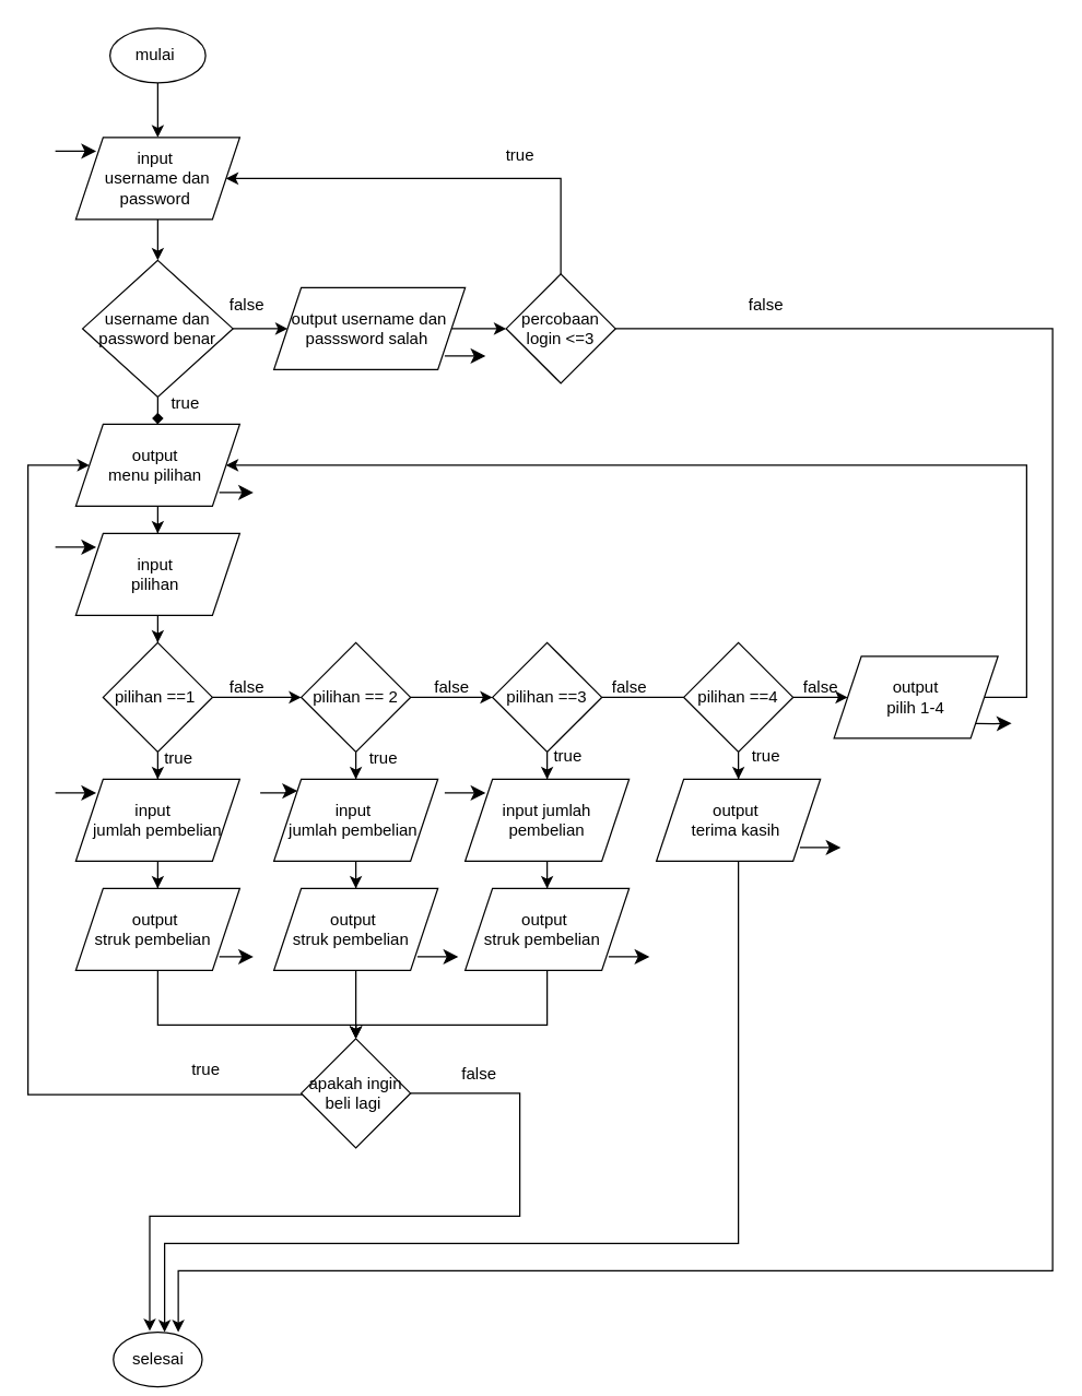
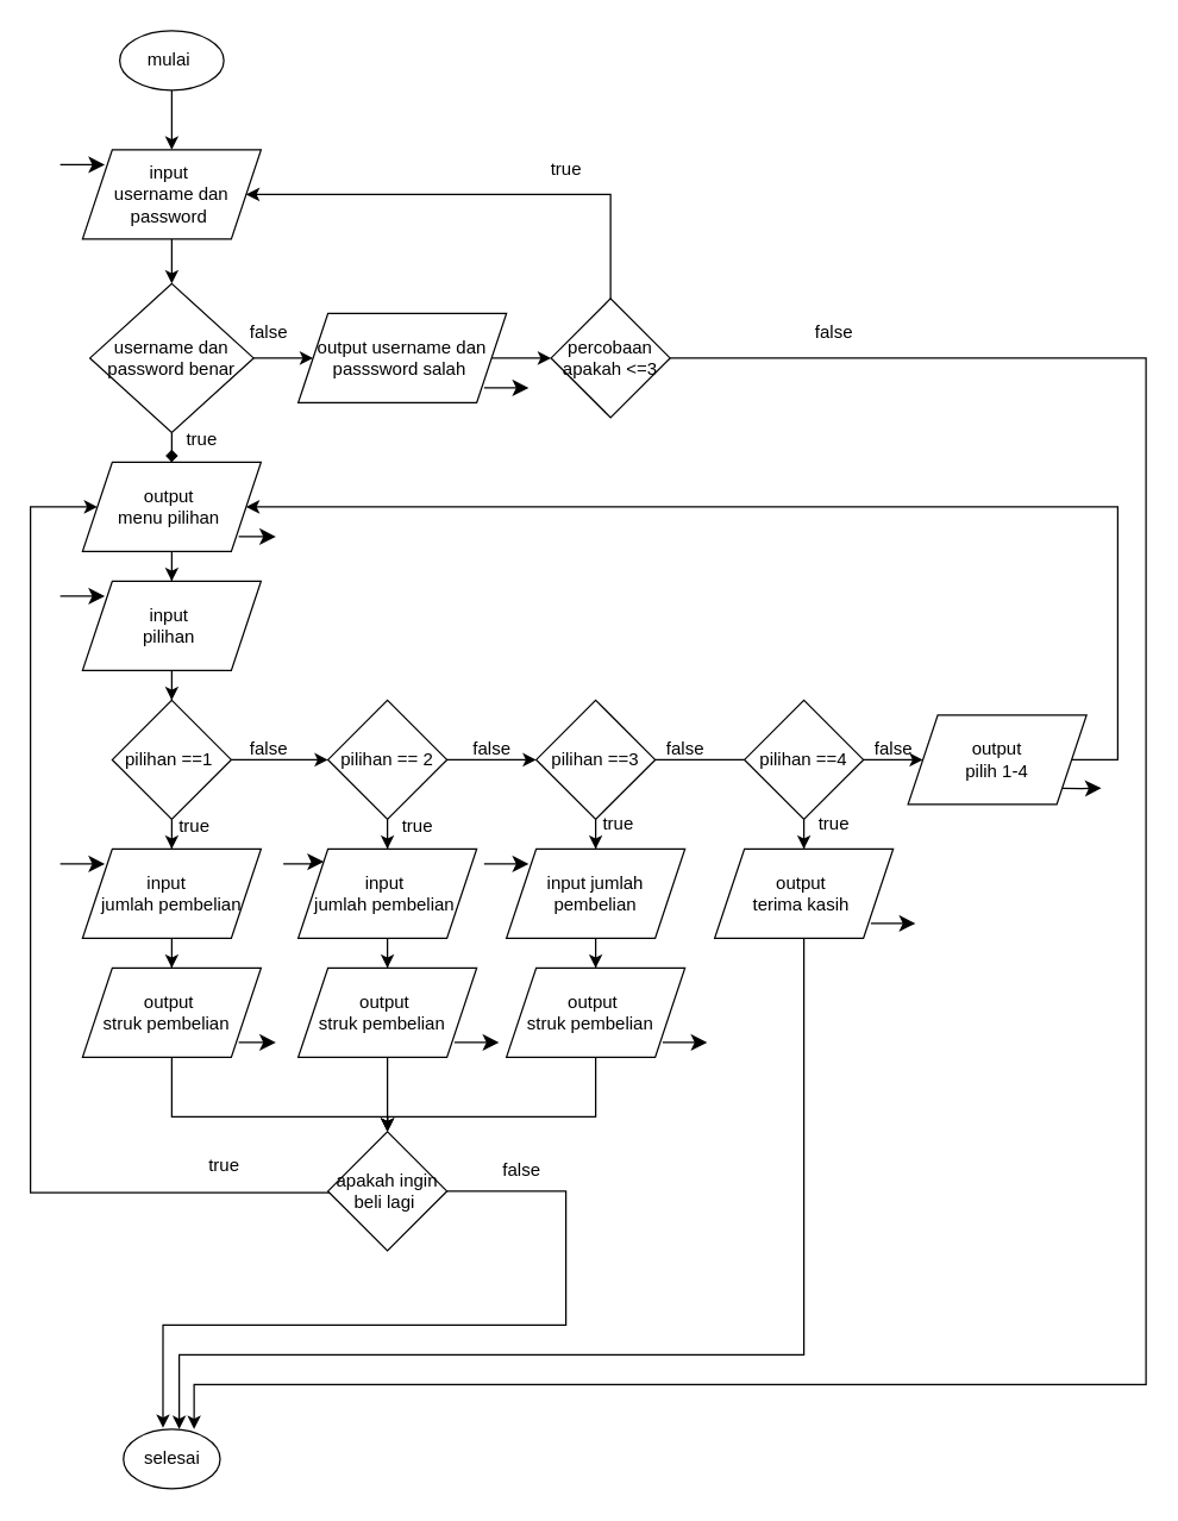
  <mxCell id="0" />
  <mxCell id="1" parent="0" />
  <mxCell id="2" value="" style="edgeStyle=orthogonalEdgeStyle;rounded=0;orthogonalLoop=1;jettySize=auto;html=1;" edge="1" parent="1" source="3" target="5"><mxGeometry relative="1" as="geometry" /></mxCell>
  <mxCell id="3" value="mulai&amp;nbsp;" style="ellipse;whiteSpace=wrap;html=1;" vertex="1" parent="1"><mxGeometry x="80" y="20" width="70" height="40" as="geometry" /></mxCell>
  <mxCell id="4" value="" style="edgeStyle=orthogonalEdgeStyle;rounded=0;orthogonalLoop=1;jettySize=auto;html=1;" edge="1" parent="1" source="5" target="8"><mxGeometry relative="1" as="geometry" /></mxCell>
  <mxCell id="5" value="input&amp;nbsp;&lt;div&gt;username dan password&amp;nbsp;&lt;/div&gt;" style="shape=parallelogram;perimeter=parallelogramPerimeter;whiteSpace=wrap;html=1;fixedSize=1;" vertex="1" parent="1"><mxGeometry x="55" y="100" width="120" height="60" as="geometry" /></mxCell>
  <mxCell id="6" value="" style="edgeStyle=orthogonalEdgeStyle;rounded=0;orthogonalLoop=1;jettySize=auto;html=1;" edge="1" parent="1" source="8" target="10"><mxGeometry relative="1" as="geometry" /></mxCell>
  <mxCell id="7" value="" style="edgeStyle=orthogonalEdgeStyle;rounded=0;orthogonalLoop=1;jettySize=auto;html=1;endArrow=diamond;" edge="1" parent="1" source="8" target="15"><mxGeometry relative="1" as="geometry" /></mxCell>
  <mxCell id="8" value="username dan password benar" style="rhombus;whiteSpace=wrap;html=1;" vertex="1" parent="1"><mxGeometry x="60" y="190" width="110" height="100" as="geometry" /></mxCell>
  <mxCell id="9" value="" style="edgeStyle=orthogonalEdgeStyle;rounded=0;orthogonalLoop=1;jettySize=auto;html=1;" edge="1" parent="1" source="10" target="13"><mxGeometry relative="1" as="geometry" /></mxCell>
  <mxCell id="10" value="output username dan passsword salah&amp;nbsp;" style="shape=parallelogram;perimeter=parallelogramPerimeter;whiteSpace=wrap;html=1;fixedSize=1;" vertex="1" parent="1"><mxGeometry x="200" y="210" width="140" height="60" as="geometry" /></mxCell>
  <mxCell id="11" style="edgeStyle=orthogonalEdgeStyle;rounded=0;orthogonalLoop=1;jettySize=auto;html=1;entryX=0.731;entryY=0;entryDx=0;entryDy=0;entryPerimeter=0;exitX=1;exitY=0.5;exitDx=0;exitDy=0;" edge="1" parent="1" source="13" target="43"><mxGeometry relative="1" as="geometry"><mxPoint x="130" y="950" as="targetPoint" /><mxPoint x="450" y="220" as="sourcePoint" /><Array as="points"><mxPoint x="770" y="240" /><mxPoint x="770" y="930" /><mxPoint x="130" y="930" /></Array></mxGeometry></mxCell>
  <mxCell id="12" style="edgeStyle=orthogonalEdgeStyle;rounded=0;orthogonalLoop=1;jettySize=auto;html=1;entryX=1;entryY=0.5;entryDx=0;entryDy=0;" edge="1" parent="1" source="13" target="5"><mxGeometry relative="1" as="geometry"><mxPoint x="410" y="130" as="targetPoint" /><Array as="points"><mxPoint x="410" y="130" /></Array></mxGeometry></mxCell>
- <mxCell id="13" value="percobaan login &amp;lt;=3" style="rhombus;whiteSpace=wrap;html=1;" vertex="1" parent="1"><mxGeometry x="370" y="200" width="80" height="80" as="geometry" /></mxCell>
+ <mxCell id="13" value="percobaan apakah &amp;lt;=3" style="rhombus;whiteSpace=wrap;html=1;" vertex="1" parent="1"><mxGeometry x="370" y="200" width="80" height="80" as="geometry" /></mxCell>
  <mxCell id="14" value="" style="edgeStyle=orthogonalEdgeStyle;rounded=0;orthogonalLoop=1;jettySize=auto;html=1;" edge="1" parent="1" source="15" target="17"><mxGeometry relative="1" as="geometry" /></mxCell>
  <mxCell id="15" value="output&amp;nbsp;&lt;div&gt;menu pilihan&amp;nbsp;&lt;/div&gt;" style="shape=parallelogram;perimeter=parallelogramPerimeter;whiteSpace=wrap;html=1;fixedSize=1;" vertex="1" parent="1"><mxGeometry x="55" y="310" width="120" height="60" as="geometry" /></mxCell>
  <mxCell id="16" value="" style="edgeStyle=orthogonalEdgeStyle;rounded=0;orthogonalLoop=1;jettySize=auto;html=1;" edge="1" parent="1" source="17" target="20"><mxGeometry relative="1" as="geometry" /></mxCell>
  <mxCell id="17" value="input&amp;nbsp;&lt;div&gt;pilihan&amp;nbsp;&lt;/div&gt;" style="shape=parallelogram;perimeter=parallelogramPerimeter;whiteSpace=wrap;html=1;fixedSize=1;" vertex="1" parent="1"><mxGeometry x="55" y="390" width="120" height="60" as="geometry" /></mxCell>
  <mxCell id="18" value="" style="edgeStyle=orthogonalEdgeStyle;rounded=0;orthogonalLoop=1;jettySize=auto;html=1;" edge="1" parent="1" source="20" target="22"><mxGeometry relative="1" as="geometry" /></mxCell>
  <mxCell id="19" value="" style="edgeStyle=orthogonalEdgeStyle;rounded=0;orthogonalLoop=1;jettySize=auto;html=1;" edge="1" parent="1" source="20" target="25"><mxGeometry relative="1" as="geometry" /></mxCell>
  <mxCell id="20" value="pilihan ==1&amp;nbsp;" style="rhombus;whiteSpace=wrap;html=1;" vertex="1" parent="1"><mxGeometry x="75" y="470" width="80" height="80" as="geometry" /></mxCell>
  <mxCell id="21" value="" style="edgeStyle=orthogonalEdgeStyle;rounded=0;orthogonalLoop=1;jettySize=auto;html=1;" edge="1" parent="1" source="22" target="57"><mxGeometry relative="1" as="geometry" /></mxCell>
  <mxCell id="22" value="input&amp;nbsp;&amp;nbsp;&lt;div&gt;jumlah pembelian&lt;/div&gt;" style="shape=parallelogram;perimeter=parallelogramPerimeter;whiteSpace=wrap;html=1;fixedSize=1;" vertex="1" parent="1"><mxGeometry x="55" y="570" width="120" height="60" as="geometry" /></mxCell>
  <mxCell id="23" value="" style="edgeStyle=orthogonalEdgeStyle;rounded=0;orthogonalLoop=1;jettySize=auto;html=1;" edge="1" parent="1" source="25" target="27"><mxGeometry relative="1" as="geometry" /></mxCell>
  <mxCell id="24" value="" style="edgeStyle=orthogonalEdgeStyle;rounded=0;orthogonalLoop=1;jettySize=auto;html=1;" edge="1" parent="1" source="25" target="30"><mxGeometry relative="1" as="geometry" /></mxCell>
  <mxCell id="25" value="pilihan == 2" style="rhombus;whiteSpace=wrap;html=1;" vertex="1" parent="1"><mxGeometry x="220" y="470" width="80" height="80" as="geometry" /></mxCell>
  <mxCell id="26" value="" style="edgeStyle=orthogonalEdgeStyle;rounded=0;orthogonalLoop=1;jettySize=auto;html=1;" edge="1" parent="1" source="27" target="59"><mxGeometry relative="1" as="geometry" /></mxCell>
  <mxCell id="27" value="input&amp;nbsp;&lt;div&gt;jumlah pembelian&amp;nbsp;&lt;/div&gt;" style="shape=parallelogram;perimeter=parallelogramPerimeter;whiteSpace=wrap;html=1;fixedSize=1;" vertex="1" parent="1"><mxGeometry x="200" y="570" width="120" height="60" as="geometry" /></mxCell>
  <mxCell id="28" value="" style="edgeStyle=orthogonalEdgeStyle;rounded=0;orthogonalLoop=1;jettySize=auto;html=1;" edge="1" parent="1" source="30" target="32"><mxGeometry relative="1" as="geometry" /></mxCell>
  <mxCell id="29" value="" style="edgeStyle=orthogonalEdgeStyle;rounded=0;orthogonalLoop=1;jettySize=auto;html=1;endArrow=none;" edge="1" parent="1" source="30" target="35"><mxGeometry relative="1" as="geometry" /></mxCell>
  <mxCell id="30" value="pilihan ==3" style="rhombus;whiteSpace=wrap;html=1;" vertex="1" parent="1"><mxGeometry x="360" y="470" width="80" height="80" as="geometry" /></mxCell>
  <mxCell id="31" value="" style="edgeStyle=orthogonalEdgeStyle;rounded=0;orthogonalLoop=1;jettySize=auto;html=1;" edge="1" parent="1" source="32" target="61"><mxGeometry relative="1" as="geometry" /></mxCell>
  <mxCell id="32" value="input jumlah pembelian" style="shape=parallelogram;perimeter=parallelogramPerimeter;whiteSpace=wrap;html=1;fixedSize=1;" vertex="1" parent="1"><mxGeometry x="340" y="570" width="120" height="60" as="geometry" /></mxCell>
  <mxCell id="33" value="" style="edgeStyle=orthogonalEdgeStyle;rounded=0;orthogonalLoop=1;jettySize=auto;html=1;" edge="1" parent="1" source="35" target="37"><mxGeometry relative="1" as="geometry" /></mxCell>
  <mxCell id="34" value="" style="edgeStyle=orthogonalEdgeStyle;rounded=0;orthogonalLoop=1;jettySize=auto;html=1;" edge="1" parent="1" source="35" target="39"><mxGeometry relative="1" as="geometry" /></mxCell>
  <mxCell id="35" value="pilihan ==4" style="rhombus;whiteSpace=wrap;html=1;" vertex="1" parent="1"><mxGeometry x="500" y="470" width="80" height="80" as="geometry" /></mxCell>
  <mxCell id="36" style="edgeStyle=orthogonalEdgeStyle;rounded=0;orthogonalLoop=1;jettySize=auto;html=1;entryX=0.577;entryY=0;entryDx=0;entryDy=0;entryPerimeter=0;" edge="1" parent="1" source="37" target="43"><mxGeometry relative="1" as="geometry"><mxPoint x="120" y="950" as="targetPoint" /><Array as="points"><mxPoint x="540" y="910" /><mxPoint x="120" y="910" /></Array></mxGeometry></mxCell>
  <mxCell id="37" value="output&amp;nbsp;&lt;div&gt;terima kasih&amp;nbsp;&lt;/div&gt;" style="shape=parallelogram;perimeter=parallelogramPerimeter;whiteSpace=wrap;html=1;fixedSize=1;" vertex="1" parent="1"><mxGeometry x="480" y="570" width="120" height="60" as="geometry" /></mxCell>
  <mxCell id="38" style="edgeStyle=orthogonalEdgeStyle;rounded=0;orthogonalLoop=1;jettySize=auto;html=1;entryX=1;entryY=0.5;entryDx=0;entryDy=0;" edge="1" parent="1" source="39" target="15"><mxGeometry relative="1" as="geometry"><mxPoint x="750" y="360" as="targetPoint" /><Array as="points"><mxPoint x="751" y="510" /><mxPoint x="751" y="340" /></Array></mxGeometry></mxCell>
  <mxCell id="39" value="output&lt;div&gt;pilih 1-4&lt;/div&gt;" style="shape=parallelogram;perimeter=parallelogramPerimeter;whiteSpace=wrap;html=1;fixedSize=1;" vertex="1" parent="1"><mxGeometry x="610" y="480" width="120" height="60" as="geometry" /></mxCell>
  <mxCell id="40" style="edgeStyle=orthogonalEdgeStyle;rounded=0;orthogonalLoop=1;jettySize=auto;html=1;entryX=0;entryY=0.5;entryDx=0;entryDy=0;" edge="1" parent="1" source="42" target="15"><mxGeometry relative="1" as="geometry"><mxPoint x="20" y="333" as="targetPoint" /><Array as="points"><mxPoint x="20" y="801" /><mxPoint x="20" y="340" /></Array></mxGeometry></mxCell>
  <mxCell id="41" style="edgeStyle=orthogonalEdgeStyle;rounded=0;orthogonalLoop=1;jettySize=auto;html=1;entryX=0.409;entryY=-0.023;entryDx=0;entryDy=0;entryPerimeter=0;" edge="1" parent="1" source="42" target="43"><mxGeometry relative="1" as="geometry"><mxPoint x="100" y="890" as="targetPoint" /><Array as="points"><mxPoint x="380" y="800" /><mxPoint x="380" y="890" /><mxPoint x="109" y="890" /></Array></mxGeometry></mxCell>
  <mxCell id="42" value="apakah ingin beli lagi&amp;nbsp;" style="rhombus;whiteSpace=wrap;html=1;" vertex="1" parent="1"><mxGeometry x="220" y="760" width="80" height="80" as="geometry" /></mxCell>
- <mxCell id="43" value="selesai" style="ellipse;whiteSpace=wrap;html=1;" vertex="1" parent="1"><mxGeometry x="82.5" y="975" width="65" height="40" as="geometry" /></mxCell>
+ <mxCell id="43" value="selesai" style="ellipse;whiteSpace=wrap;html=1;" vertex="1" parent="1"><mxGeometry x="82.5" y="960" width="65" height="40" as="geometry" /></mxCell>
  <mxCell id="44" value="true" style="text;html=1;align=center;verticalAlign=middle;resizable=0;points=[];autosize=1;strokeColor=none;fillColor=none;" vertex="1" parent="1"><mxGeometry x="360" y="98" width="40" height="30" as="geometry" /></mxCell>
  <mxCell id="45" value="false" style="text;html=1;align=center;verticalAlign=middle;resizable=0;points=[];autosize=1;strokeColor=none;fillColor=none;" vertex="1" parent="1"><mxGeometry x="535" y="208" width="50" height="30" as="geometry" /></mxCell>
  <mxCell id="46" value="false" style="text;html=1;align=center;verticalAlign=middle;resizable=0;points=[];autosize=1;strokeColor=none;fillColor=none;" vertex="1" parent="1"><mxGeometry x="155" y="208" width="50" height="30" as="geometry" /></mxCell>
  <mxCell id="47" value="true" style="text;html=1;align=center;verticalAlign=middle;resizable=0;points=[];autosize=1;strokeColor=none;fillColor=none;" vertex="1" parent="1"><mxGeometry x="115" y="280" width="40" height="30" as="geometry" /></mxCell>
  <mxCell id="48" value="true" style="text;html=1;align=center;verticalAlign=middle;resizable=0;points=[];autosize=1;strokeColor=none;fillColor=none;" vertex="1" parent="1"><mxGeometry x="110" y="540" width="40" height="30" as="geometry" /></mxCell>
  <mxCell id="49" value="false" style="text;html=1;align=center;verticalAlign=middle;resizable=0;points=[];autosize=1;strokeColor=none;fillColor=none;" vertex="1" parent="1"><mxGeometry x="155" y="488" width="50" height="30" as="geometry" /></mxCell>
  <mxCell id="50" value="false" style="text;html=1;align=center;verticalAlign=middle;resizable=0;points=[];autosize=1;strokeColor=none;fillColor=none;" vertex="1" parent="1"><mxGeometry x="305" y="488" width="50" height="30" as="geometry" /></mxCell>
  <mxCell id="51" value="false" style="text;html=1;align=center;verticalAlign=middle;resizable=0;points=[];autosize=1;strokeColor=none;fillColor=none;" vertex="1" parent="1"><mxGeometry x="435" y="488" width="50" height="30" as="geometry" /></mxCell>
  <mxCell id="52" value="false" style="text;html=1;align=center;verticalAlign=middle;resizable=0;points=[];autosize=1;strokeColor=none;fillColor=none;" vertex="1" parent="1"><mxGeometry x="575" y="488" width="50" height="30" as="geometry" /></mxCell>
  <mxCell id="53" value="true" style="text;html=1;align=center;verticalAlign=middle;resizable=0;points=[];autosize=1;strokeColor=none;fillColor=none;" vertex="1" parent="1"><mxGeometry x="540" y="538" width="40" height="30" as="geometry" /></mxCell>
  <mxCell id="54" value="true" style="text;html=1;align=center;verticalAlign=middle;resizable=0;points=[];autosize=1;strokeColor=none;fillColor=none;" vertex="1" parent="1"><mxGeometry x="395" y="538" width="40" height="30" as="geometry" /></mxCell>
  <mxCell id="55" value="true" style="text;html=1;align=center;verticalAlign=middle;resizable=0;points=[];autosize=1;strokeColor=none;fillColor=none;" vertex="1" parent="1"><mxGeometry x="260" y="540" width="40" height="30" as="geometry" /></mxCell>
  <mxCell id="56" style="edgeStyle=orthogonalEdgeStyle;rounded=0;orthogonalLoop=1;jettySize=auto;html=1;" edge="1" parent="1" source="57" target="42"><mxGeometry relative="1" as="geometry"><mxPoint x="115" y="750" as="targetPoint" /><Array as="points"><mxPoint x="115" y="750" /><mxPoint x="260" y="750" /></Array></mxGeometry></mxCell>
  <mxCell id="57" value="output&amp;nbsp;&lt;div&gt;struk pembelian&amp;nbsp;&amp;nbsp;&lt;/div&gt;" style="shape=parallelogram;perimeter=parallelogramPerimeter;whiteSpace=wrap;html=1;fixedSize=1;" vertex="1" parent="1"><mxGeometry x="55" y="650" width="120" height="60" as="geometry" /></mxCell>
  <mxCell id="58" value="" style="edgeStyle=orthogonalEdgeStyle;rounded=0;orthogonalLoop=1;jettySize=auto;html=1;" edge="1" parent="1" source="59" target="42"><mxGeometry relative="1" as="geometry" /></mxCell>
  <mxCell id="59" value="output&amp;nbsp;&lt;div&gt;struk pembelian&amp;nbsp;&amp;nbsp;&lt;/div&gt;" style="shape=parallelogram;perimeter=parallelogramPerimeter;whiteSpace=wrap;html=1;fixedSize=1;" vertex="1" parent="1"><mxGeometry x="200" y="650" width="120" height="60" as="geometry" /></mxCell>
  <mxCell id="60" style="edgeStyle=orthogonalEdgeStyle;rounded=0;orthogonalLoop=1;jettySize=auto;html=1;" edge="1" parent="1" source="61"><mxGeometry relative="1" as="geometry"><mxPoint x="260" y="760" as="targetPoint" /><Array as="points"><mxPoint x="400" y="750" /></Array></mxGeometry></mxCell>
  <mxCell id="61" value="output&amp;nbsp;&lt;div&gt;struk pembelian&amp;nbsp;&amp;nbsp;&lt;/div&gt;" style="shape=parallelogram;perimeter=parallelogramPerimeter;whiteSpace=wrap;html=1;fixedSize=1;" vertex="1" parent="1"><mxGeometry x="340" y="650" width="120" height="60" as="geometry" /></mxCell>
  <mxCell id="62" value="true" style="text;html=1;align=center;verticalAlign=middle;resizable=0;points=[];autosize=1;strokeColor=none;fillColor=none;" vertex="1" parent="1"><mxGeometry x="130" y="768" width="40" height="30" as="geometry" /></mxCell>
  <mxCell id="63" value="" style="edgeStyle=segmentEdgeStyle;endArrow=classic;html=1;curved=0;rounded=0;endSize=8;startSize=8;sourcePerimeterSpacing=0;targetPerimeterSpacing=0;" edge="1" parent="1"><mxGeometry width="100" relative="1" as="geometry"><mxPoint x="325" y="260" as="sourcePoint" /><mxPoint x="355" y="260" as="targetPoint" /><Array as="points"><mxPoint x="355" y="260" /></Array></mxGeometry></mxCell>
  <mxCell id="64" value="" style="edgeStyle=segmentEdgeStyle;endArrow=classic;html=1;curved=0;rounded=0;endSize=8;startSize=8;sourcePerimeterSpacing=0;targetPerimeterSpacing=0;" edge="1" parent="1"><mxGeometry width="100" relative="1" as="geometry"><mxPoint x="40" y="110" as="sourcePoint" /><mxPoint x="70" y="110" as="targetPoint" /><Array as="points"><mxPoint x="70" y="110" /></Array></mxGeometry></mxCell>
  <mxCell id="65" value="" style="edgeStyle=segmentEdgeStyle;endArrow=classic;html=1;curved=0;rounded=0;endSize=8;startSize=8;sourcePerimeterSpacing=0;targetPerimeterSpacing=0;" edge="1" parent="1"><mxGeometry width="100" relative="1" as="geometry"><mxPoint x="160" y="360" as="sourcePoint" /><mxPoint x="185" y="360" as="targetPoint" /><Array as="points"><mxPoint x="185" y="360" /></Array></mxGeometry></mxCell>
  <mxCell id="66" value="" style="edgeStyle=segmentEdgeStyle;endArrow=classic;html=1;curved=0;rounded=0;endSize=8;startSize=8;sourcePerimeterSpacing=0;targetPerimeterSpacing=0;" edge="1" parent="1"><mxGeometry width="100" relative="1" as="geometry"><mxPoint x="40" y="400" as="sourcePoint" /><mxPoint x="70" y="400" as="targetPoint" /><Array as="points"><mxPoint x="70" y="400" /></Array></mxGeometry></mxCell>
  <mxCell id="67" value="" style="edgeStyle=segmentEdgeStyle;endArrow=classic;html=1;curved=0;rounded=0;endSize=8;startSize=8;sourcePerimeterSpacing=0;targetPerimeterSpacing=0;" edge="1" parent="1"><mxGeometry width="100" relative="1" as="geometry"><mxPoint x="40" y="580" as="sourcePoint" /><mxPoint x="70" y="580" as="targetPoint" /><Array as="points"><mxPoint x="70" y="580" /></Array></mxGeometry></mxCell>
  <mxCell id="68" value="" style="edgeStyle=segmentEdgeStyle;endArrow=classic;html=1;curved=0;rounded=0;endSize=8;startSize=8;sourcePerimeterSpacing=0;targetPerimeterSpacing=0;entryX=0;entryY=0;entryDx=0;entryDy=0;" edge="1" parent="1" target="27"><mxGeometry width="100" relative="1" as="geometry"><mxPoint x="190" y="580" as="sourcePoint" /><mxPoint x="210.02" y="580" as="targetPoint" /><Array as="points"><mxPoint x="210" y="580" /><mxPoint x="210" y="579" /></Array></mxGeometry></mxCell>
  <mxCell id="69" value="" style="edgeStyle=segmentEdgeStyle;endArrow=classic;html=1;curved=0;rounded=0;endSize=8;startSize=8;sourcePerimeterSpacing=0;targetPerimeterSpacing=0;" edge="1" parent="1"><mxGeometry width="100" relative="1" as="geometry"><mxPoint x="325" y="580" as="sourcePoint" /><mxPoint x="355" y="580" as="targetPoint" /><Array as="points"><mxPoint x="355" y="580" /></Array></mxGeometry></mxCell>
  <mxCell id="70" value="" style="edgeStyle=segmentEdgeStyle;endArrow=classic;html=1;curved=0;rounded=0;endSize=8;startSize=8;sourcePerimeterSpacing=0;targetPerimeterSpacing=0;" edge="1" parent="1"><mxGeometry width="100" relative="1" as="geometry"><mxPoint x="585" y="620" as="sourcePoint" /><mxPoint x="615" y="620" as="targetPoint" /><Array as="points"><mxPoint x="615" y="620" /></Array></mxGeometry></mxCell>
  <mxCell id="71" value="" style="edgeStyle=segmentEdgeStyle;endArrow=classic;html=1;curved=0;rounded=0;endSize=8;startSize=8;sourcePerimeterSpacing=0;targetPerimeterSpacing=0;exitX=0.865;exitY=0.821;exitDx=0;exitDy=0;exitPerimeter=0;" edge="1" parent="1" source="39"><mxGeometry width="100" relative="1" as="geometry"><mxPoint x="720" y="530" as="sourcePoint" /><mxPoint x="740" y="529" as="targetPoint" /><Array as="points"><mxPoint x="727" y="529" /></Array></mxGeometry></mxCell>
  <mxCell id="72" value="" style="edgeStyle=segmentEdgeStyle;endArrow=classic;html=1;curved=0;rounded=0;endSize=8;startSize=8;sourcePerimeterSpacing=0;targetPerimeterSpacing=0;" edge="1" parent="1"><mxGeometry width="100" relative="1" as="geometry"><mxPoint x="160" y="700" as="sourcePoint" /><mxPoint x="185" y="700" as="targetPoint" /><Array as="points"><mxPoint x="185" y="700" /></Array></mxGeometry></mxCell>
  <mxCell id="73" value="" style="edgeStyle=segmentEdgeStyle;endArrow=classic;html=1;curved=0;rounded=0;endSize=8;startSize=8;sourcePerimeterSpacing=0;targetPerimeterSpacing=0;" edge="1" parent="1"><mxGeometry width="100" relative="1" as="geometry"><mxPoint x="305" y="700" as="sourcePoint" /><mxPoint x="335" y="700" as="targetPoint" /><Array as="points"><mxPoint x="335" y="700" /></Array></mxGeometry></mxCell>
  <mxCell id="74" value="" style="edgeStyle=segmentEdgeStyle;endArrow=classic;html=1;curved=0;rounded=0;endSize=8;startSize=8;sourcePerimeterSpacing=0;targetPerimeterSpacing=0;" edge="1" parent="1"><mxGeometry width="100" relative="1" as="geometry"><mxPoint x="445" y="700" as="sourcePoint" /><mxPoint x="475" y="700" as="targetPoint" /><Array as="points"><mxPoint x="475" y="700" /></Array></mxGeometry></mxCell>
  <mxCell id="75" value="false&lt;div&gt;&lt;br&gt;&lt;/div&gt;" style="text;html=1;align=center;verticalAlign=middle;resizable=0;points=[];autosize=1;strokeColor=none;fillColor=none;" vertex="1" parent="1"><mxGeometry x="325" y="773" width="50" height="40" as="geometry" /></mxCell>
